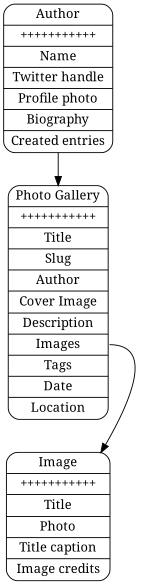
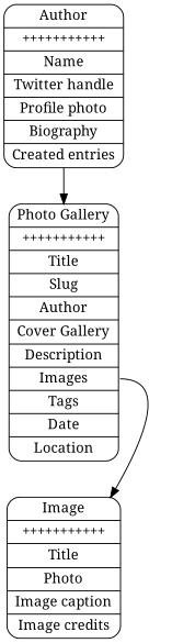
  digraph {
    fontname="Noto Serif"
    node [fontname="Noto Serif" shape=Mrecord]
    edge [dir=forward fontname="Noto Serif"]
-   n1 [label="{Photo Gallery | +++++++++++ | <title> Title|<slug> Slug|<author> Author|<coverImage> Cover Image|<description> Description|<images> Images|<tags> Tags|<date> Date|<location> Location}"]
-   n2 [label="{Image | +++++++++++ | <title> Title|<photo> Photo|<imageCaption> Title caption|<imageCredits> Image credits}"]
+   n1 [label="{Photo Gallery | +++++++++++ | <title> Title|<slug> Slug|<author> Author|<coverImage> Cover Gallery|<description> Description|<images> Images|<tags> Tags|<date> Date|<location> Location}"]
+   n2 [label="{Image | +++++++++++ | <title> Title|<photo> Photo|<imageCaption> Image caption|<imageCredits> Image credits}"]
    n3 [label="{Author | +++++++++++ | <name> Name|<twitterHandle> Twitter handle|<profilePhoto> Profile photo|<biography> Biography|<createdEntries> Created entries}"]
    n1 -> n2 [tailport=images]
    n3 -> n1 [tailport=createdEntries]
  }
